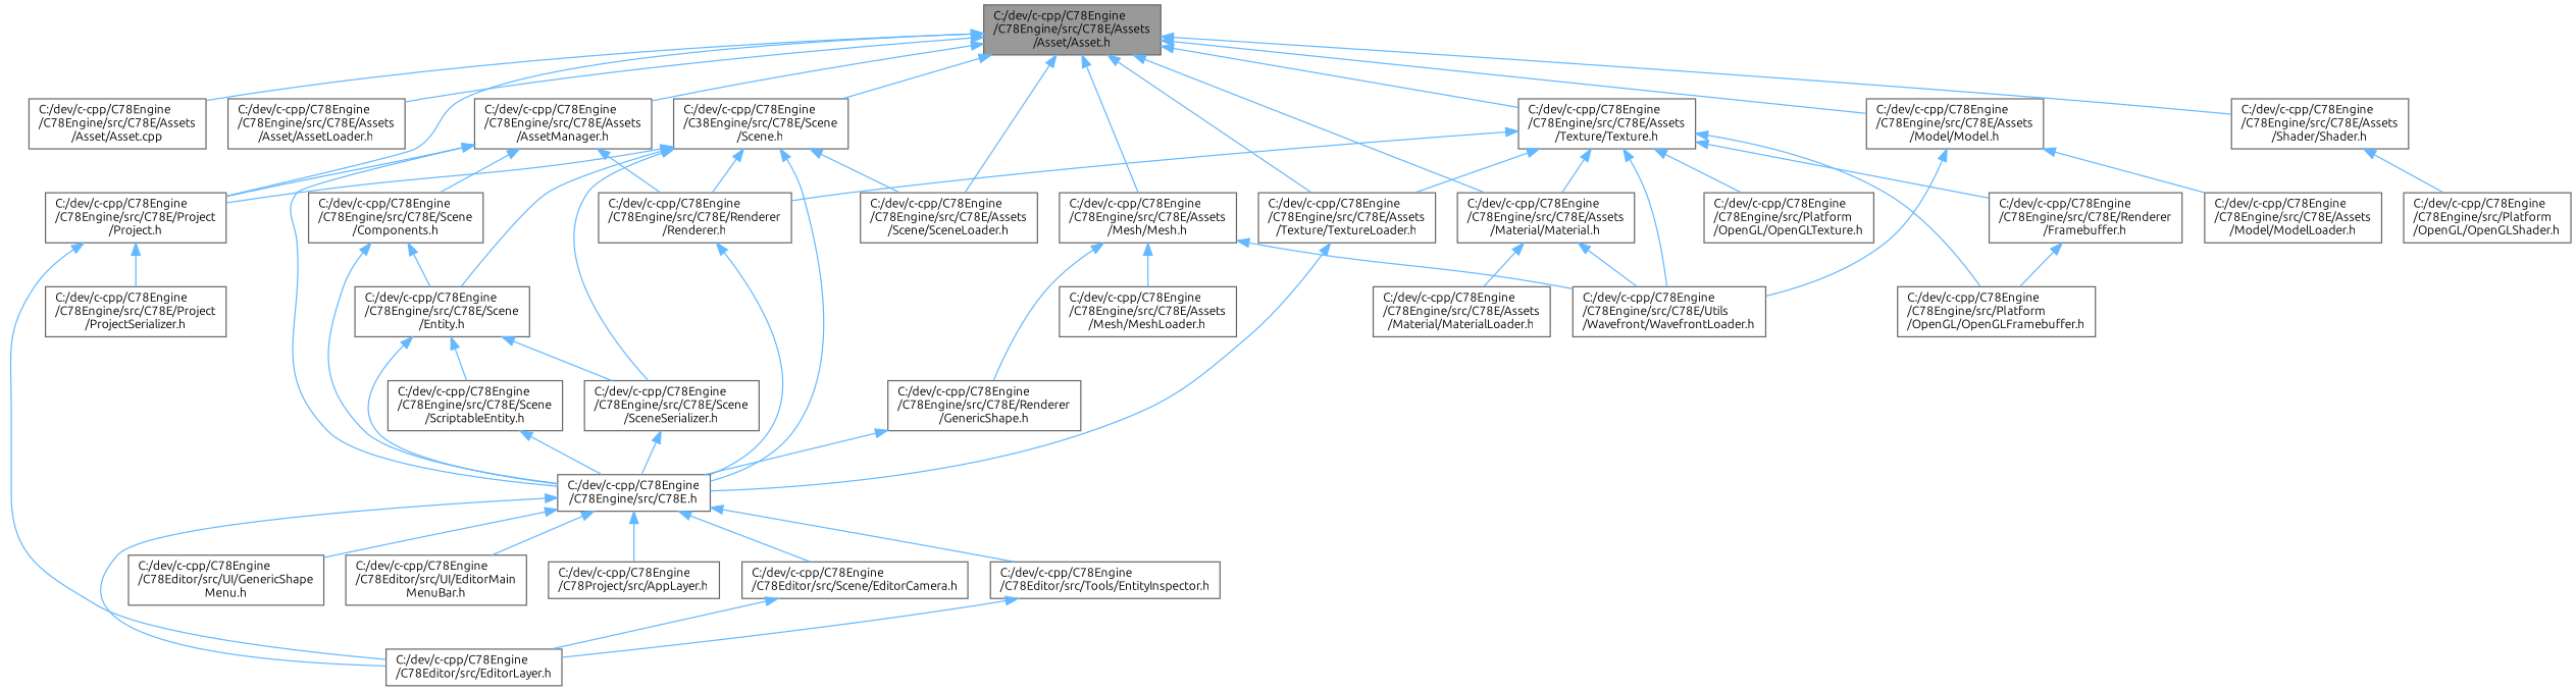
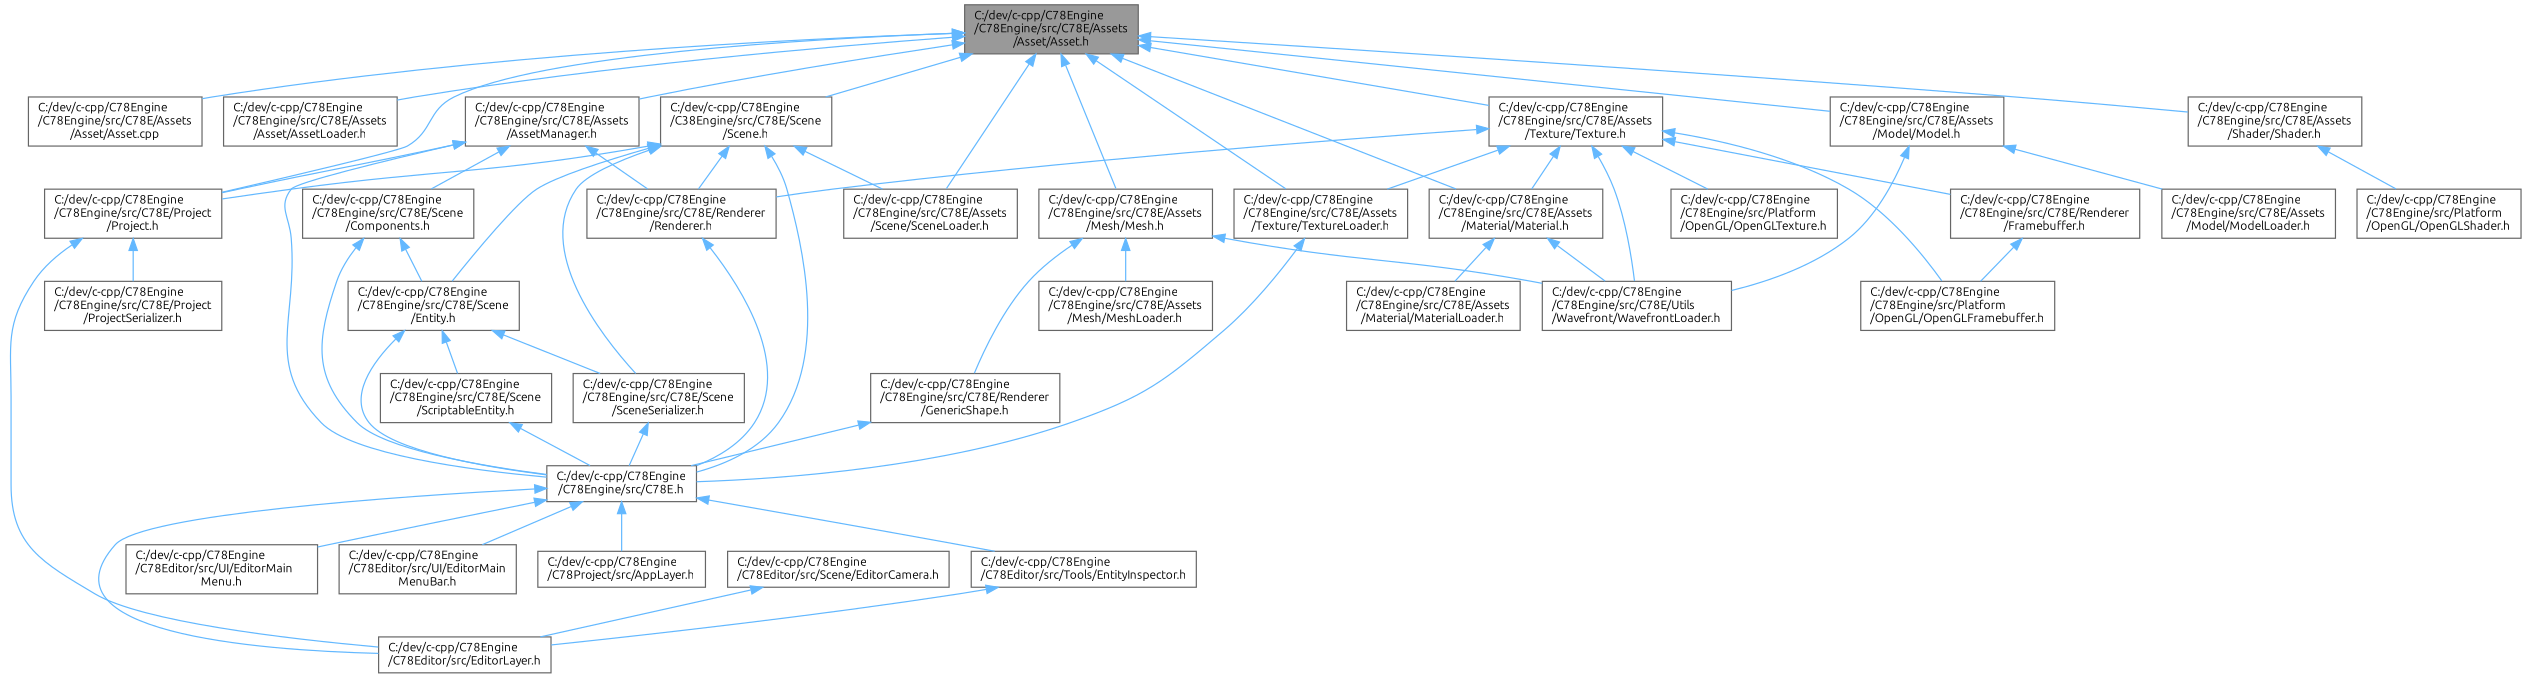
  digraph {
    fontname=Ubuntu
    node [color=grey40 fillcolor=white fontname=Ubuntu fontsize=10 shape=box style=filled]
    edge [color=steelblue1 dir=back fontname=Ubuntu fontsize=10 labelfontname=Helvetica labelfontsize=10 style=solid]
    n1 [color=gray40 fillcolor=grey60 fontcolor=black height=0.2 label="C:/dev/c-cpp/C78Engine\l/C78Engine/src/C78E/Assets\l/Asset/Asset.h" width=0.4]
    n2 [height=0.2 label="C:/dev/c-cpp/C78Engine\l/C78Engine/src/C78E/Assets\l/Asset/Asset.cpp" width=0.4]
    n3 [height=0.2 label="C:/dev/c-cpp/C78Engine\l/C78Engine/src/C78E/Assets\l/Asset/AssetLoader.h" width=0.4]
    n4 [height=0.2 label="C:/dev/c-cpp/C78Engine\l/C78Engine/src/C78E/Assets\l/AssetManager.h" width=0.4]
    n5 [height=0.2 label="C:/dev/c-cpp/C78Engine\l/C78Engine/src/C78E/Project\l/Project.h" width=0.4]
    n6 [height=0.2 label="C:/dev/c-cpp/C78Engine\l/C78Engine/src/C78E/Assets\l/Material/Material.h" width=0.4]
    n7 [height=0.2 label="C:/dev/c-cpp/C78Engine\l/C78Engine/src/C78E/Assets\l/Mesh/Mesh.h" width=0.4]
    n8 [height=0.2 label="C:/dev/c-cpp/C78Engine\l/C78Engine/src/C78E/Assets\l/Model/Model.h" width=0.4]
    n9 [height=0.2 label="C:/dev/c-cpp/C78Engine\l/C78Engine/src/C78E/Assets\l/Scene/SceneLoader.h" width=0.4]
    n10 [height=0.2 label="C:/dev/c-cpp/C78Engine\l/C78Engine/src/C78E/Assets\l/Shader/Shader.h" width=0.4]
    n11 [height=0.2 label="C:/dev/c-cpp/C78Engine\l/C78Engine/src/C78E/Assets\l/Texture/Texture.h" width=0.4]
    n12 [height=0.2 label="C:/dev/c-cpp/C78Engine\l/C78Engine/src/C78E/Assets\l/Texture/TextureLoader.h" width=0.4]
    n13 [height=0.2 label="C:/dev/c-cpp/C78Engine\l/C38Engine/src/C78E/Scene\l/Scene.h" width=0.4]
    n14 [height=0.2 label="C:/dev/c-cpp/C78Engine\l/C78Engine/src/C78E.h" width=0.4]
    n15 [height=0.2 label="C:/dev/c-cpp/C78Engine\l/C78Engine/src/C78E/Renderer\l/Renderer.h" width=0.4]
    n16 [height=0.2 label="C:/dev/c-cpp/C78Engine\l/C78Engine/src/C78E/Scene\l/Components.h" width=0.4]
    n17 [height=0.2 label="C:/dev/c-cpp/C78Engine\l/C78Editor/src/EditorLayer.h" width=0.4]
    n18 [height=0.2 label="C:/dev/c-cpp/C78Engine\l/C78Engine/src/C78E/Project\l/ProjectSerializer.h" width=0.4]
    n19 [height=0.2 label="C:/dev/c-cpp/C78Engine\l/C78Engine/src/C78E/Assets\l/Material/MaterialLoader.h" width=0.4]
    n20 [height=0.2 label="C:/dev/c-cpp/C78Engine\l/C78Engine/src/C78E/Utils\l/Wavefront/WavefrontLoader.h" width=0.4]
    n21 [height=0.2 label="C:/dev/c-cpp/C78Engine\l/C78Engine/src/C78E/Assets\l/Mesh/MeshLoader.h" width=0.4]
    n22 [height=0.2 label="C:/dev/c-cpp/C78Engine\l/C78Engine/src/C78E/Renderer\l/GenericShape.h" width=0.4]
    n23 [height=0.2 label="C:/dev/c-cpp/C78Engine\l/C78Engine/src/C78E/Assets\l/Model/ModelLoader.h" width=0.4]
    n24 [height=0.2 label="C:/dev/c-cpp/C78Engine\l/C78Engine/src/Platform\l/OpenGL/OpenGLShader.h" width=0.4]
    n25 [height=0.2 label="C:/dev/c-cpp/C78Engine\l/C78Engine/src/C78E/Renderer\l/Framebuffer.h" width=0.4]
    n26 [height=0.2 label="C:/dev/c-cpp/C78Engine\l/C78Engine/src/Platform\l/OpenGL/OpenGLFramebuffer.h" width=0.4]
    n27 [height=0.2 label="C:/dev/c-cpp/C78Engine\l/C78Engine/src/Platform\l/OpenGL/OpenGLTexture.h" width=0.4]
    n28 [height=0.2 label="C:/dev/c-cpp/C78Engine\l/C78Engine/src/C78E/Scene\l/Entity.h" width=0.4]
    n29 [height=0.2 label="C:/dev/c-cpp/C78Engine\l/C78Engine/src/C78E/Scene\l/SceneSerializer.h" width=0.4]
    n30 [height=0.2 label="C:/dev/c-cpp/C78Engine\l/C78Editor/src/Scene/EditorCamera.h" width=0.4]
    n31 [height=0.2 label="C:/dev/c-cpp/C78Engine\l/C78Editor/src/Tools/EntityInspector.h" width=0.4]
-   n32 [height=0.2 label="C:/dev/c-cpp/C78Engine\l/C78Editor/src/UI/GenericShape\lMenu.h" width=0.4]
+   n32 [height=0.2 label="C:/dev/c-cpp/C78Engine\l/C78Editor/src/UI/EditorMain\lMenu.h" width=0.4]
    n33 [height=0.2 label="C:/dev/c-cpp/C78Engine\l/C78Editor/src/UI/EditorMain\lMenuBar.h" width=0.4]
    n34 [height=0.2 label="C:/dev/c-cpp/C78Engine\l/C78Project/src/AppLayer.h" width=0.4]
    n35 [height=0.2 label="C:/dev/c-cpp/C78Engine\l/C78Engine/src/C78E/Scene\l/ScriptableEntity.h" width=0.4]
    n1 -> n2
    n1 -> n3
    n1 -> n4
    n1 -> n5
    n1 -> n6
    n1 -> n7
    n1 -> n8
    n1 -> n9
    n1 -> n10
    n1 -> n11
    n1 -> n12
    n1 -> n13
    n4 -> n5
    n4 -> n14
    n4 -> n15
    n4 -> n16
    n5 -> n17
    n5 -> n18
    n6 -> n19
    n6 -> n20
    n7 -> n20
    n7 -> n21
    n7 -> n22
    n8 -> n20
    n8 -> n23
    n10 -> n24
    n11 -> n6
    n11 -> n12
    n11 -> n15
    n11 -> n20
    n11 -> n25
    n11 -> n26
    n11 -> n27
    n12 -> n14
    n13 -> n5
    n13 -> n9
    n13 -> n14
    n13 -> n15
    n13 -> n28
    n13 -> n29
    n14 -> n17
-   n14 -> n30
    n14 -> n31
    n14 -> n32
    n14 -> n33
    n14 -> n34
    n15 -> n14
    n16 -> n14
    n16 -> n28
    n22 -> n14
    n25 -> n26
    n28 -> n14
    n28 -> n29
    n28 -> n35
    n29 -> n14
    n30 -> n17
    n31 -> n17
    n35 -> n14
  }
